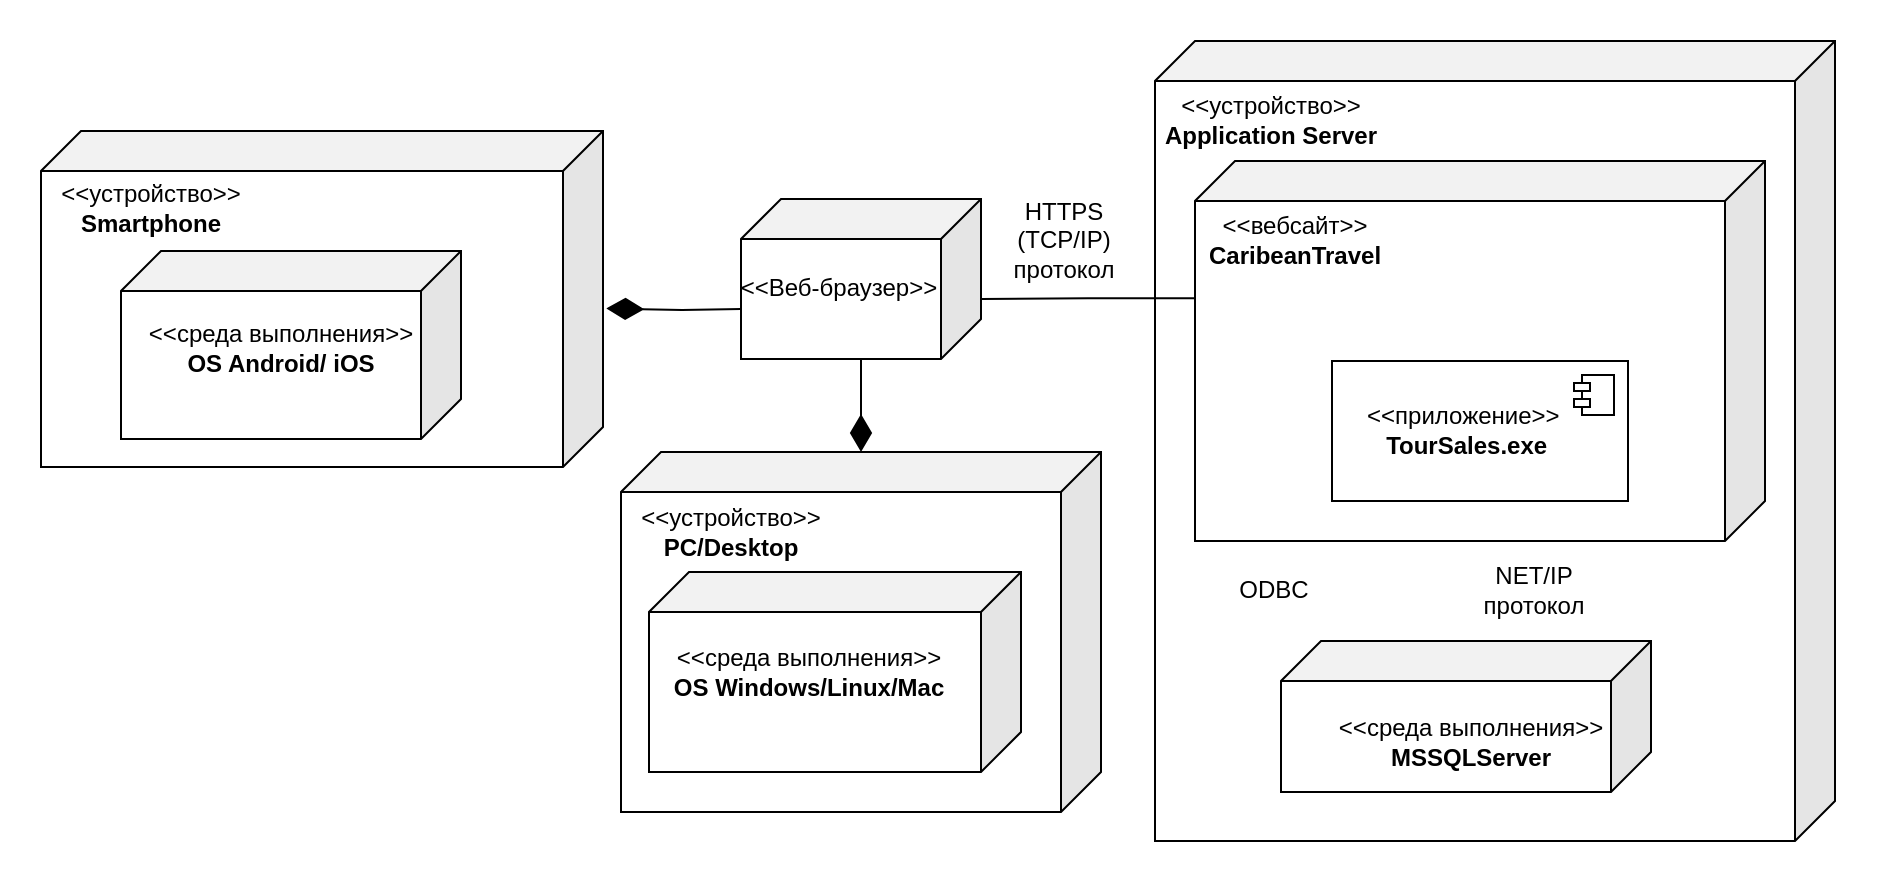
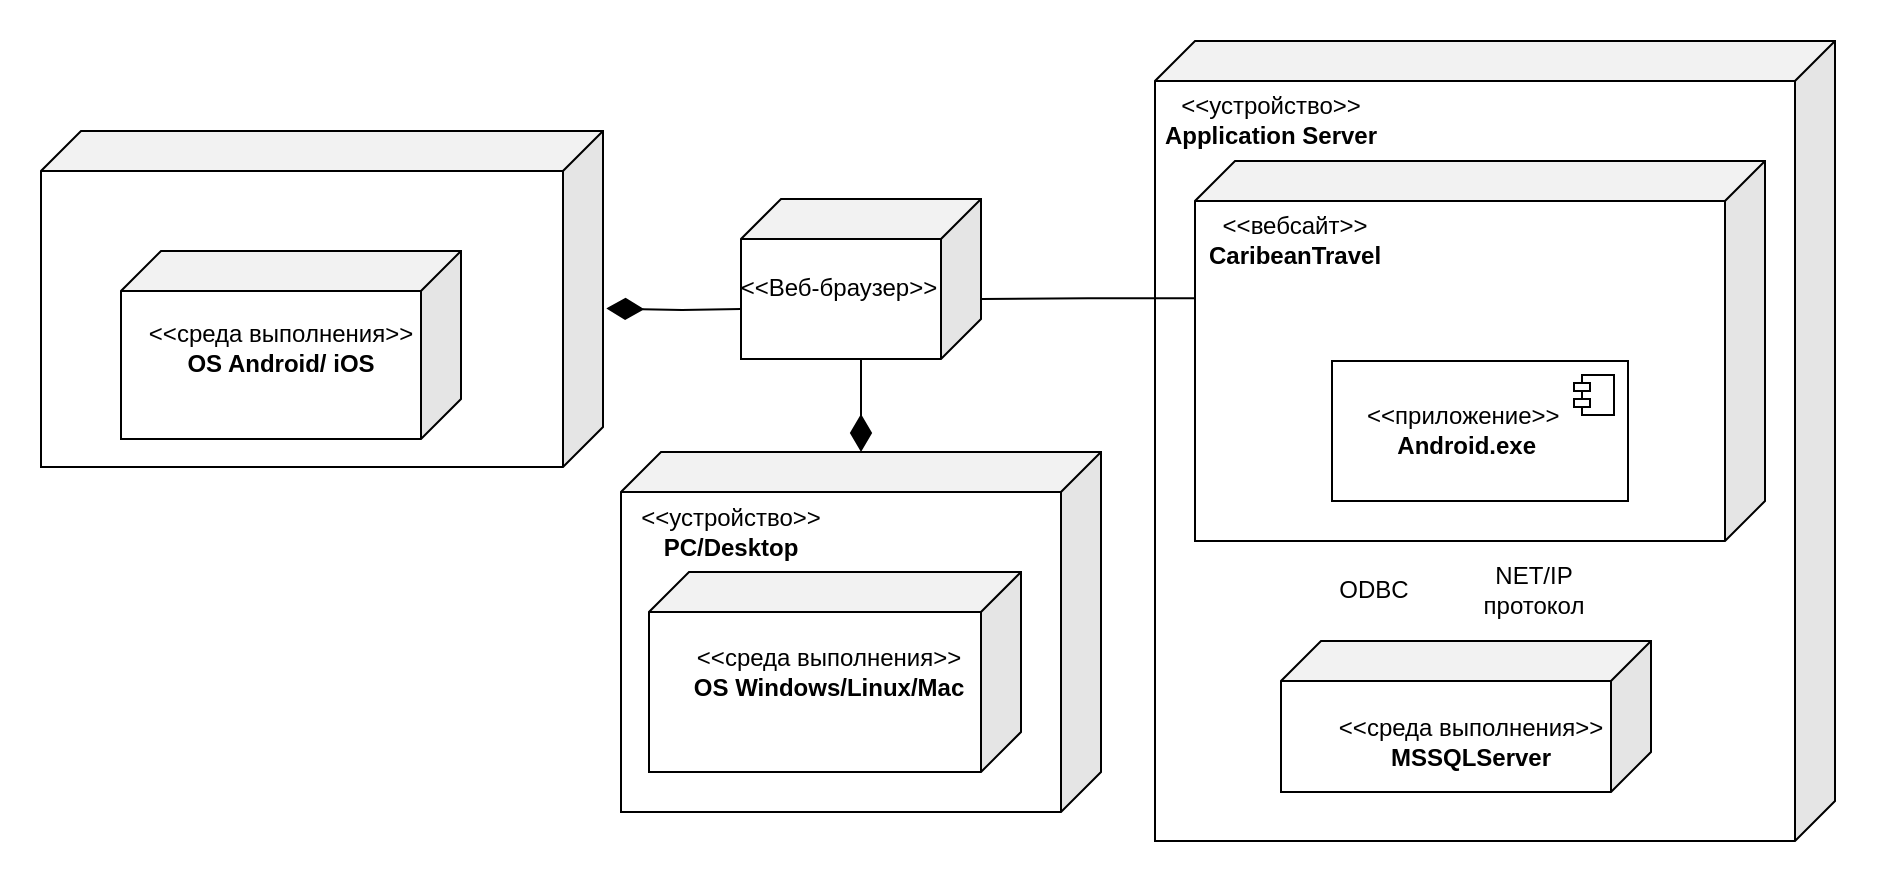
  <mxCell id="0" />
  <mxCell id="1" parent="0" />
  <mxCell id="2" value="" style="shape=cube;whiteSpace=wrap;html=1;boundedLbl=1;backgroundOutline=1;darkOpacity=0.05;darkOpacity2=0.1;flipH=1;" parent="1" vertex="1"><mxGeometry x="310" y="225.5" width="240" height="180" as="geometry" /></mxCell>
  <mxCell id="3" value="&amp;lt;&amp;lt;устройство&amp;gt;&amp;gt;&lt;br&gt;&lt;b&gt;PC/Desktop&lt;br&gt;&lt;/b&gt;" style="text;html=1;align=center;verticalAlign=middle;resizable=0;points=[];autosize=1;strokeColor=none;fillColor=none;" parent="1" vertex="1"><mxGeometry x="310" y="245.5" width="110" height="40" as="geometry" /></mxCell>
  <mxCell id="4" value="" style="shape=cube;whiteSpace=wrap;html=1;boundedLbl=1;backgroundOutline=1;darkOpacity=0.05;darkOpacity2=0.1;flipH=1;" parent="1" vertex="1"><mxGeometry x="324" y="285.5" width="186" height="100" as="geometry" /></mxCell>
- <mxCell id="5" value="&amp;lt;&amp;lt;среда выполнения&amp;gt;&amp;gt;&lt;br&gt;&lt;b&gt;OS Windows/Linux/Mac&lt;/b&gt;" style="text;html=1;align=center;verticalAlign=middle;resizable=0;points=[];autosize=1;strokeColor=none;fillColor=none;" parent="1" vertex="1"><mxGeometry x="324" y="315.5" width="160" height="40" as="geometry" /></mxCell>
+ <mxCell id="5" value="&amp;lt;&amp;lt;среда выполнения&amp;gt;&amp;gt;&lt;br&gt;&lt;b&gt;OS Windows/Linux/Mac&lt;/b&gt;" style="text;html=1;align=center;verticalAlign=middle;resizable=0;points=[];autosize=1;strokeColor=none;fillColor=none;" parent="1" vertex="1"><mxGeometry x="334" y="315.5" width="160" height="40" as="geometry" /></mxCell>
  <mxCell id="6" value="" style="shape=cube;whiteSpace=wrap;html=1;boundedLbl=1;backgroundOutline=1;darkOpacity=0.05;darkOpacity2=0.1;flipH=1;" parent="1" vertex="1"><mxGeometry x="577" y="20" width="340" height="400" as="geometry" /></mxCell>
  <mxCell id="7" value="&amp;lt;&amp;lt;устройство&amp;gt;&amp;gt;&lt;br&gt;&lt;b&gt;Application Server&lt;/b&gt;" style="text;html=1;align=center;verticalAlign=middle;resizable=0;points=[];autosize=1;strokeColor=none;fillColor=none;" parent="1" vertex="1"><mxGeometry x="570" y="40" width="130" height="40" as="geometry" /></mxCell>
  <mxCell id="8" value="" style="shape=cube;whiteSpace=wrap;html=1;boundedLbl=1;backgroundOutline=1;darkOpacity=0.05;darkOpacity2=0.1;flipH=1;" parent="1" vertex="1"><mxGeometry x="597" y="80" width="285" height="190" as="geometry" /></mxCell>
- <mxCell id="9" value="&amp;lt;&amp;lt;приложение&amp;gt;&amp;gt;&amp;nbsp; &amp;nbsp; &amp;nbsp;&lt;br style=&quot;border-color: var(--border-color);&quot;&gt;&lt;b&gt;TourSales.exe&amp;nbsp; &amp;nbsp;&amp;nbsp;&lt;/b&gt;" style="html=1;dropTarget=0;whiteSpace=wrap;" parent="1" vertex="1"><mxGeometry x="665.5" y="180" width="148" height="70" as="geometry" /></mxCell>
+ <mxCell id="9" value="&amp;lt;&amp;lt;приложение&amp;gt;&amp;gt;&amp;nbsp; &amp;nbsp; &amp;nbsp;&lt;br style=&quot;border-color: var(--border-color);&quot;&gt;&lt;b&gt;Android.exe&amp;nbsp; &amp;nbsp;&amp;nbsp;&lt;/b&gt;" style="html=1;dropTarget=0;whiteSpace=wrap;" parent="1" vertex="1"><mxGeometry x="665.5" y="180" width="148" height="70" as="geometry" /></mxCell>
  <mxCell id="10" value="" style="shape=module;jettyWidth=8;jettyHeight=4;" parent="9" vertex="1"><mxGeometry x="1" width="20" height="20" relative="1" as="geometry"><mxPoint x="-27" y="7" as="offset" /></mxGeometry></mxCell>
  <mxCell id="11" value="" style="shape=cube;whiteSpace=wrap;html=1;boundedLbl=1;backgroundOutline=1;darkOpacity=0.05;darkOpacity2=0.1;flipH=1;" parent="1" vertex="1"><mxGeometry x="640" y="320" width="185" height="75.5" as="geometry" /></mxCell>
  <mxCell id="12" value="&amp;lt;&amp;lt;среда выполнения&amp;gt;&amp;gt;&lt;br&gt;&lt;b&gt;MSSQLServer&lt;/b&gt;" style="text;html=1;align=center;verticalAlign=middle;resizable=0;points=[];autosize=1;strokeColor=none;fillColor=none;" parent="1" vertex="1"><mxGeometry x="655" y="350.5" width="160" height="40" as="geometry" /></mxCell>
  <mxCell id="13" style="edgeStyle=orthogonalEdgeStyle;rounded=0;orthogonalLoop=1;jettySize=auto;html=1;endArrow=diamondThin;endFill=1;strokeWidth=1;endSize=16;" parent="1" source="14" target="2" edge="1"><mxGeometry relative="1" as="geometry"><Array as="points"><mxPoint x="430" y="165" /><mxPoint x="430" y="165" /></Array></mxGeometry></mxCell>
  <mxCell id="14" value="" style="shape=cube;whiteSpace=wrap;html=1;boundedLbl=1;backgroundOutline=1;darkOpacity=0.05;darkOpacity2=0.1;flipH=1;" parent="1" vertex="1"><mxGeometry x="370" y="99" width="120" height="80" as="geometry" /></mxCell>
  <mxCell id="15" value="&amp;lt;&amp;lt;Веб-браузер&amp;gt;&amp;gt;" style="text;html=1;align=center;verticalAlign=middle;resizable=0;points=[];autosize=1;strokeColor=none;fillColor=none;" parent="1" vertex="1"><mxGeometry x="359" y="129" width="120" height="30" as="geometry" /></mxCell>
- <mxCell id="16" value="HTTPS (TCP/IP) протокол" style="text;html=1;strokeColor=none;fillColor=none;align=center;verticalAlign=middle;whiteSpace=wrap;rounded=0;" parent="1" vertex="1"><mxGeometry x="502" y="105" width="60" height="30" as="geometry" /></mxCell>
  <mxCell id="17" value="&amp;lt;&amp;lt;вебсайт&amp;gt;&amp;gt;&lt;br&gt;&lt;b&gt;CaribeanTravel&lt;/b&gt;" style="text;html=1;align=center;verticalAlign=middle;resizable=0;points=[];autosize=1;strokeColor=none;fillColor=none;" parent="1" vertex="1"><mxGeometry x="592" y="100" width="110" height="40" as="geometry" /></mxCell>
  <mxCell id="18" style="edgeStyle=orthogonalEdgeStyle;rounded=0;orthogonalLoop=1;jettySize=auto;html=1;exitX=1;exitY=0.361;exitDx=0;exitDy=0;exitPerimeter=0;endArrow=none;endFill=0;entryX=0;entryY=0.625;entryDx=0;entryDy=0;entryPerimeter=0;" parent="1" source="8" edge="1" target="14"><mxGeometry relative="1" as="geometry"><mxPoint x="650" y="159" as="targetPoint" /><Array as="points" /></mxGeometry></mxCell>
  <mxCell id="19" value="" style="shape=cube;whiteSpace=wrap;html=1;boundedLbl=1;backgroundOutline=1;darkOpacity=0.05;darkOpacity2=0.1;flipH=1;" parent="1" vertex="1"><mxGeometry x="20" y="65" width="281" height="168" as="geometry" /></mxCell>
- <mxCell id="20" value="&amp;lt;&amp;lt;устройство&amp;gt;&amp;gt;&lt;br&gt;&lt;b&gt;Smartphone&lt;/b&gt;" style="text;html=1;align=center;verticalAlign=middle;resizable=0;points=[];autosize=1;strokeColor=none;fillColor=none;" parent="1" vertex="1"><mxGeometry x="20" y="84" width="110" height="40" as="geometry" /></mxCell>
  <mxCell id="21" value="" style="shape=cube;whiteSpace=wrap;html=1;boundedLbl=1;backgroundOutline=1;darkOpacity=0.05;darkOpacity2=0.1;flipH=1;" parent="1" vertex="1"><mxGeometry x="60" y="125" width="170" height="94" as="geometry" /></mxCell>
  <mxCell id="22" value="&amp;lt;&amp;lt;среда выполнения&amp;gt;&amp;gt;&lt;br&gt;&lt;b&gt;OS Android/ iOS&lt;/b&gt;" style="text;html=1;align=center;verticalAlign=middle;resizable=0;points=[];autosize=1;strokeColor=none;fillColor=none;" parent="1" vertex="1"><mxGeometry x="60" y="154" width="160" height="40" as="geometry" /></mxCell>
  <mxCell id="23" style="edgeStyle=orthogonalEdgeStyle;rounded=0;orthogonalLoop=1;jettySize=auto;html=1;endArrow=diamondThin;endFill=1;strokeWidth=1;endSize=16;entryX=-0.006;entryY=0.528;entryDx=0;entryDy=0;entryPerimeter=0;" parent="1" edge="1" target="19"><mxGeometry relative="1" as="geometry"><mxPoint x="370" y="154" as="sourcePoint" /><mxPoint x="420" y="290" as="targetPoint" /><Array as="points" /></mxGeometry></mxCell>
- <mxCell id="24" value="ODBC" style="text;html=1;strokeColor=none;fillColor=none;align=center;verticalAlign=middle;whiteSpace=wrap;rounded=0;" parent="1" vertex="1"><mxGeometry x="607" y="280" width="60" height="30" as="geometry" /></mxCell>
+ <mxCell id="24" value="ODBC" style="text;html=1;strokeColor=none;fillColor=none;align=center;verticalAlign=middle;whiteSpace=wrap;rounded=0;" parent="1" vertex="1"><mxGeometry x="657" y="280" width="60" height="30" as="geometry" /></mxCell>
  <mxCell id="25" value="NET/IP&lt;br&gt;протокол" style="text;html=1;strokeColor=none;fillColor=none;align=center;verticalAlign=middle;whiteSpace=wrap;rounded=0;" parent="1" vertex="1"><mxGeometry x="737" y="280" width="60" height="30" as="geometry" /></mxCell>
